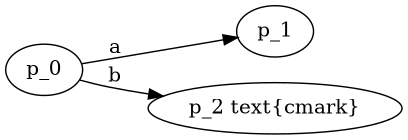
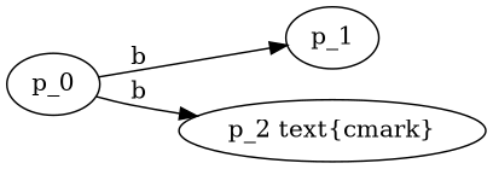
  digraph {
    rankdir=LR
    p_0
    p_1
    n3 [label="p_2 \text{\cmark}"]
-   p_0 -> p_1 [label=a]
+   p_0 -> p_1 [label=b]
    p_0 -> n3 [label=b]
  }
